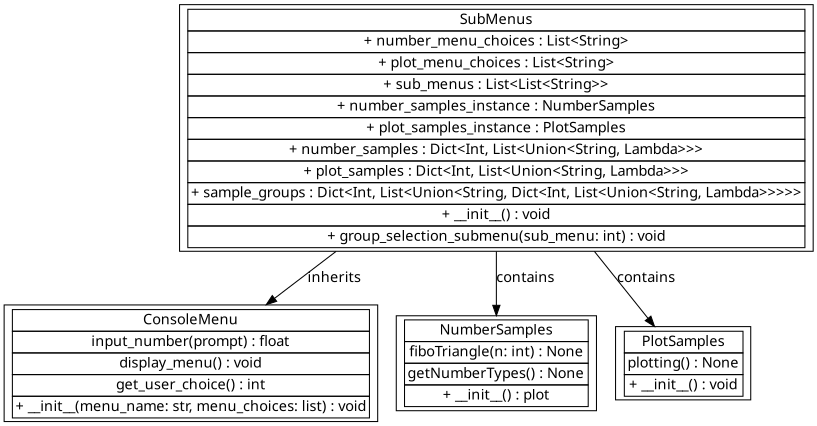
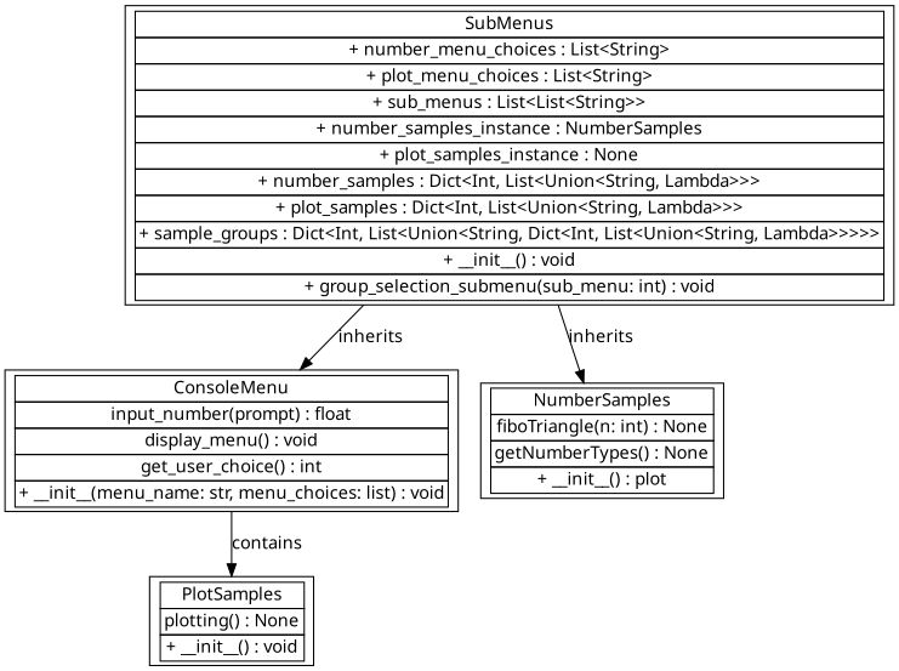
  digraph {
    fontname="Noto Sans"
    node [fillcolor="#ffffff" fontname="Noto Sans" shape=record style=filled]
    edge [fontname="Noto Sans"]
-   n1 [label=<         <table border="0" cellborder="1" cellspacing="0">             <tr><td>SubMenus</td></tr>             <tr><td>+ number_menu_choices : List&lt;String&gt;</td></tr>             <tr><td>+ plot_menu_choices : List&lt;String&gt;</td></tr>             <tr><td>+ sub_menus : List&lt;List&lt;String&gt;&gt;</td></tr>             <tr><td>+ number_samples_instance : NumberSamples</td></tr>             <tr><td>+ plot_samples_instance : PlotSamples</td></tr>             <tr><td>+ number_samples : Dict&lt;Int, List&lt;Union&lt;String, Lambda&gt;&gt;&gt;</td></tr>             <tr><td>+ plot_samples : Dict&lt;Int, List&lt;Union&lt;String, Lambda&gt;&gt;&gt;</td></tr>             <tr><td>+ sample_groups : Dict&lt;Int, List&lt;Union&lt;String, Dict&lt;Int, List&lt;Union&lt;String, Lambda&gt;&gt;&gt;&gt;&gt;</td></tr>             <tr><td>+ __init__() : void</td></tr>             <tr><td>+ group_selection_submenu(sub_menu: int) : void</td></tr>         </table>     >]
+   n1 [label=<         <table border="0" cellborder="1" cellspacing="0">             <tr><td>SubMenus</td></tr>             <tr><td>+ number_menu_choices : List&lt;String&gt;</td></tr>             <tr><td>+ plot_menu_choices : List&lt;String&gt;</td></tr>             <tr><td>+ sub_menus : List&lt;List&lt;String&gt;&gt;</td></tr>             <tr><td>+ number_samples_instance : NumberSamples</td></tr>             <tr><td>+ plot_samples_instance : None</td></tr>             <tr><td>+ number_samples : Dict&lt;Int, List&lt;Union&lt;String, Lambda&gt;&gt;&gt;</td></tr>             <tr><td>+ plot_samples : Dict&lt;Int, List&lt;Union&lt;String, Lambda&gt;&gt;&gt;</td></tr>             <tr><td>+ sample_groups : Dict&lt;Int, List&lt;Union&lt;String, Dict&lt;Int, List&lt;Union&lt;String, Lambda&gt;&gt;&gt;&gt;&gt;</td></tr>             <tr><td>+ __init__() : void</td></tr>             <tr><td>+ group_selection_submenu(sub_menu: int) : void</td></tr>         </table>     >]
    n2 [label=<         <table border="0" cellborder="1" cellspacing="0">             <tr><td>ConsoleMenu</td></tr>             <tr><td>input_number(prompt) : float</td></tr>             <tr><td>display_menu() : void</td></tr>             <tr><td>get_user_choice() : int</td></tr>             <tr><td>+ __init__(menu_name: str, menu_choices: list) : void</td></tr>         </table>     >]
    n3 [label=<         <table border="0" cellborder="1" cellspacing="0">             <tr><td>NumberSamples</td></tr>             <tr><td>fiboTriangle(n: int) : None</td></tr>             <tr><td>getNumberTypes() : None</td></tr>             <tr><td>+ __init__() : plot</td></tr>         </table>     >]
    n4 [label=<         <table border="0" cellborder="1" cellspacing="0">             <tr><td>PlotSamples</td></tr>             <tr><td>plotting() : None</td></tr>             <tr><td>+ __init__() : void</td></tr>         </table>     >]
    n1 -> n2 [label=inherits]
-   n1 -> n3 [label=contains]
-   n1 -> n4 [label=contains]
+   n1 -> n3 [label=inherits]
+   n2 -> n4 [label=contains]
  }
